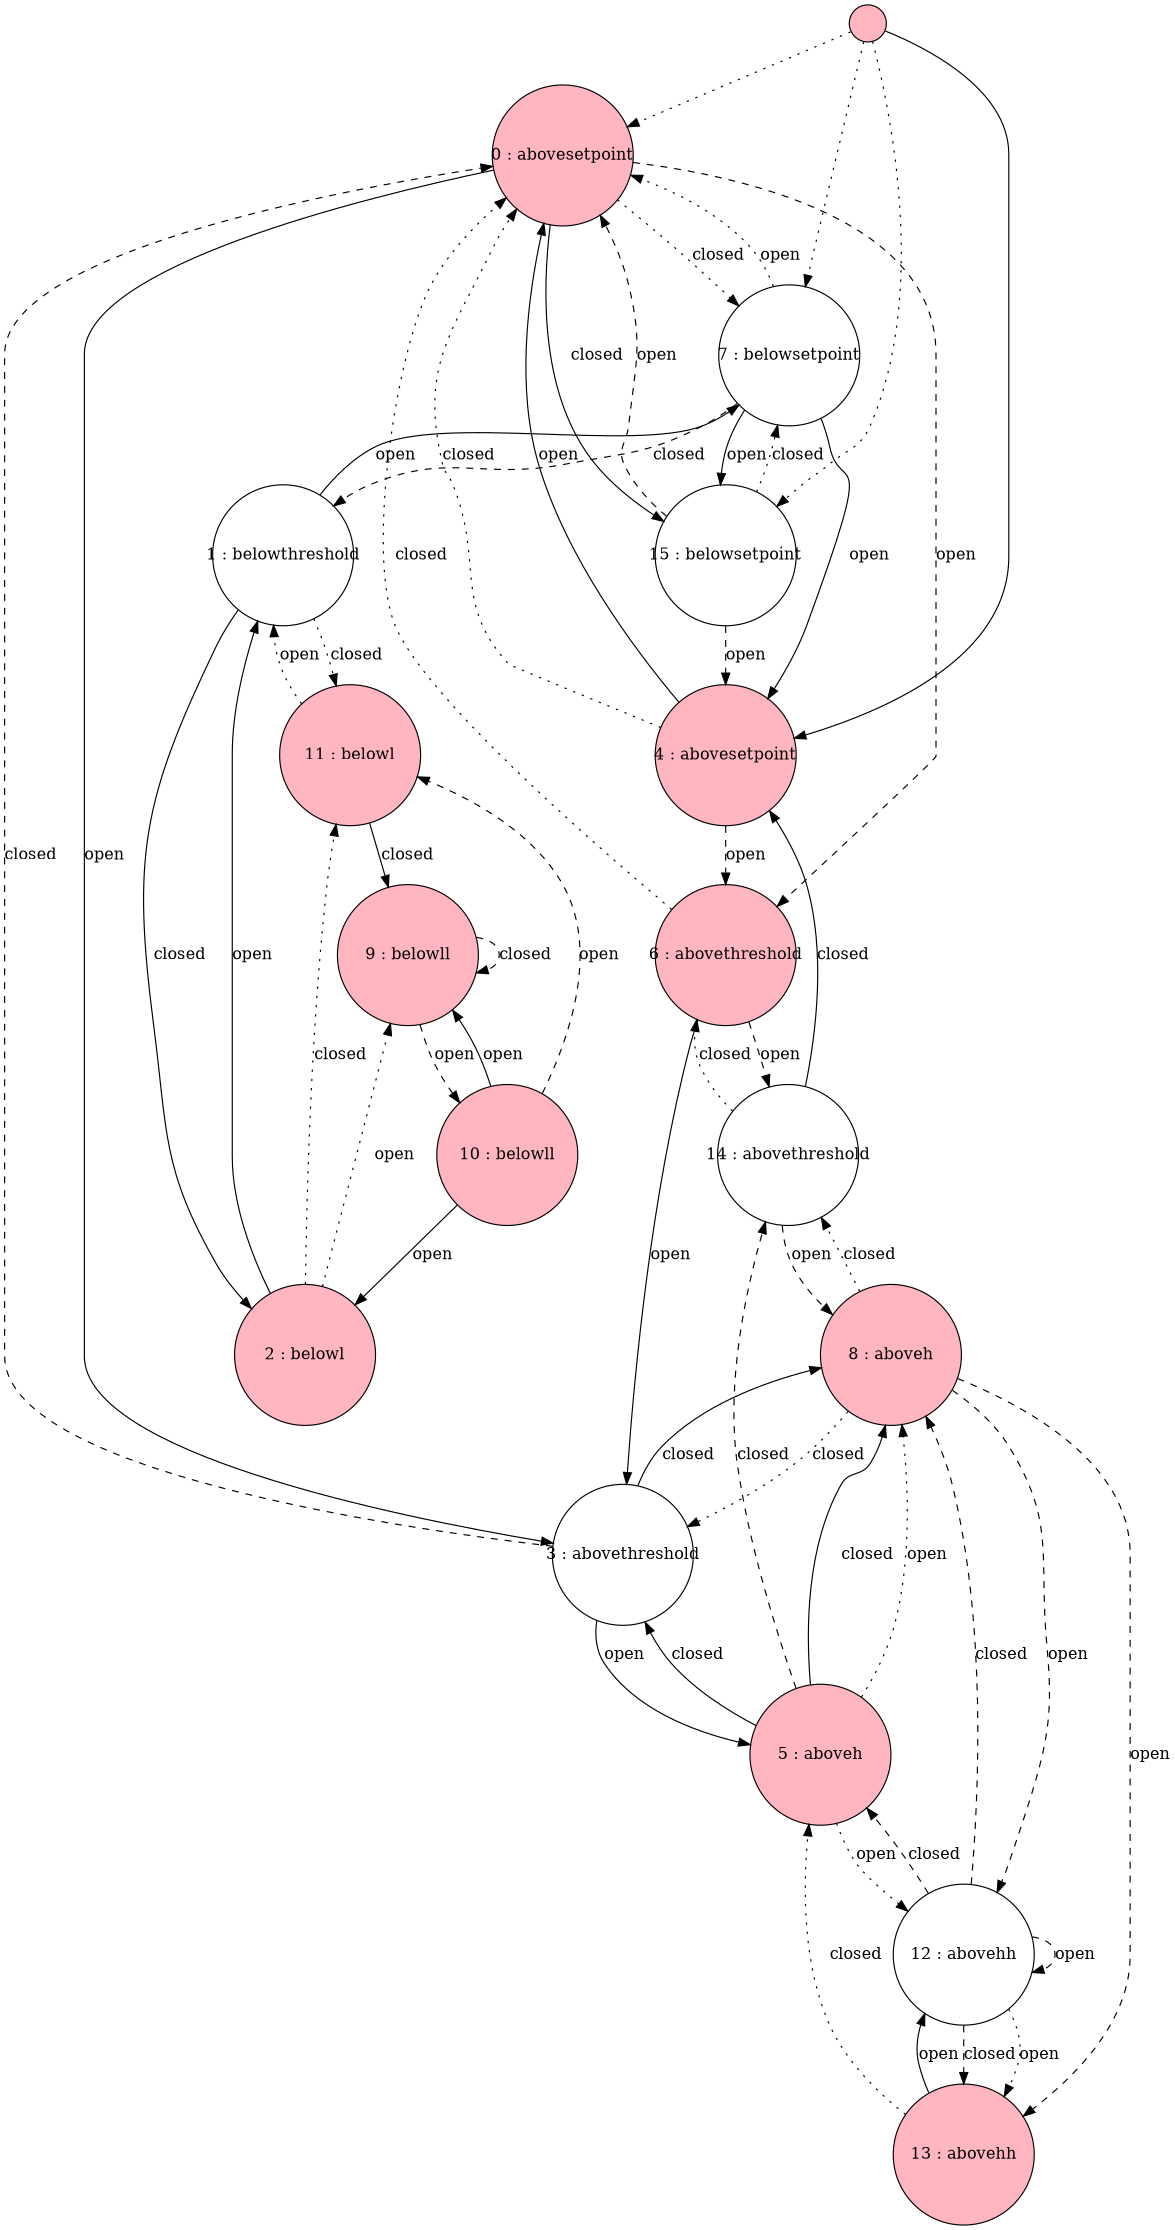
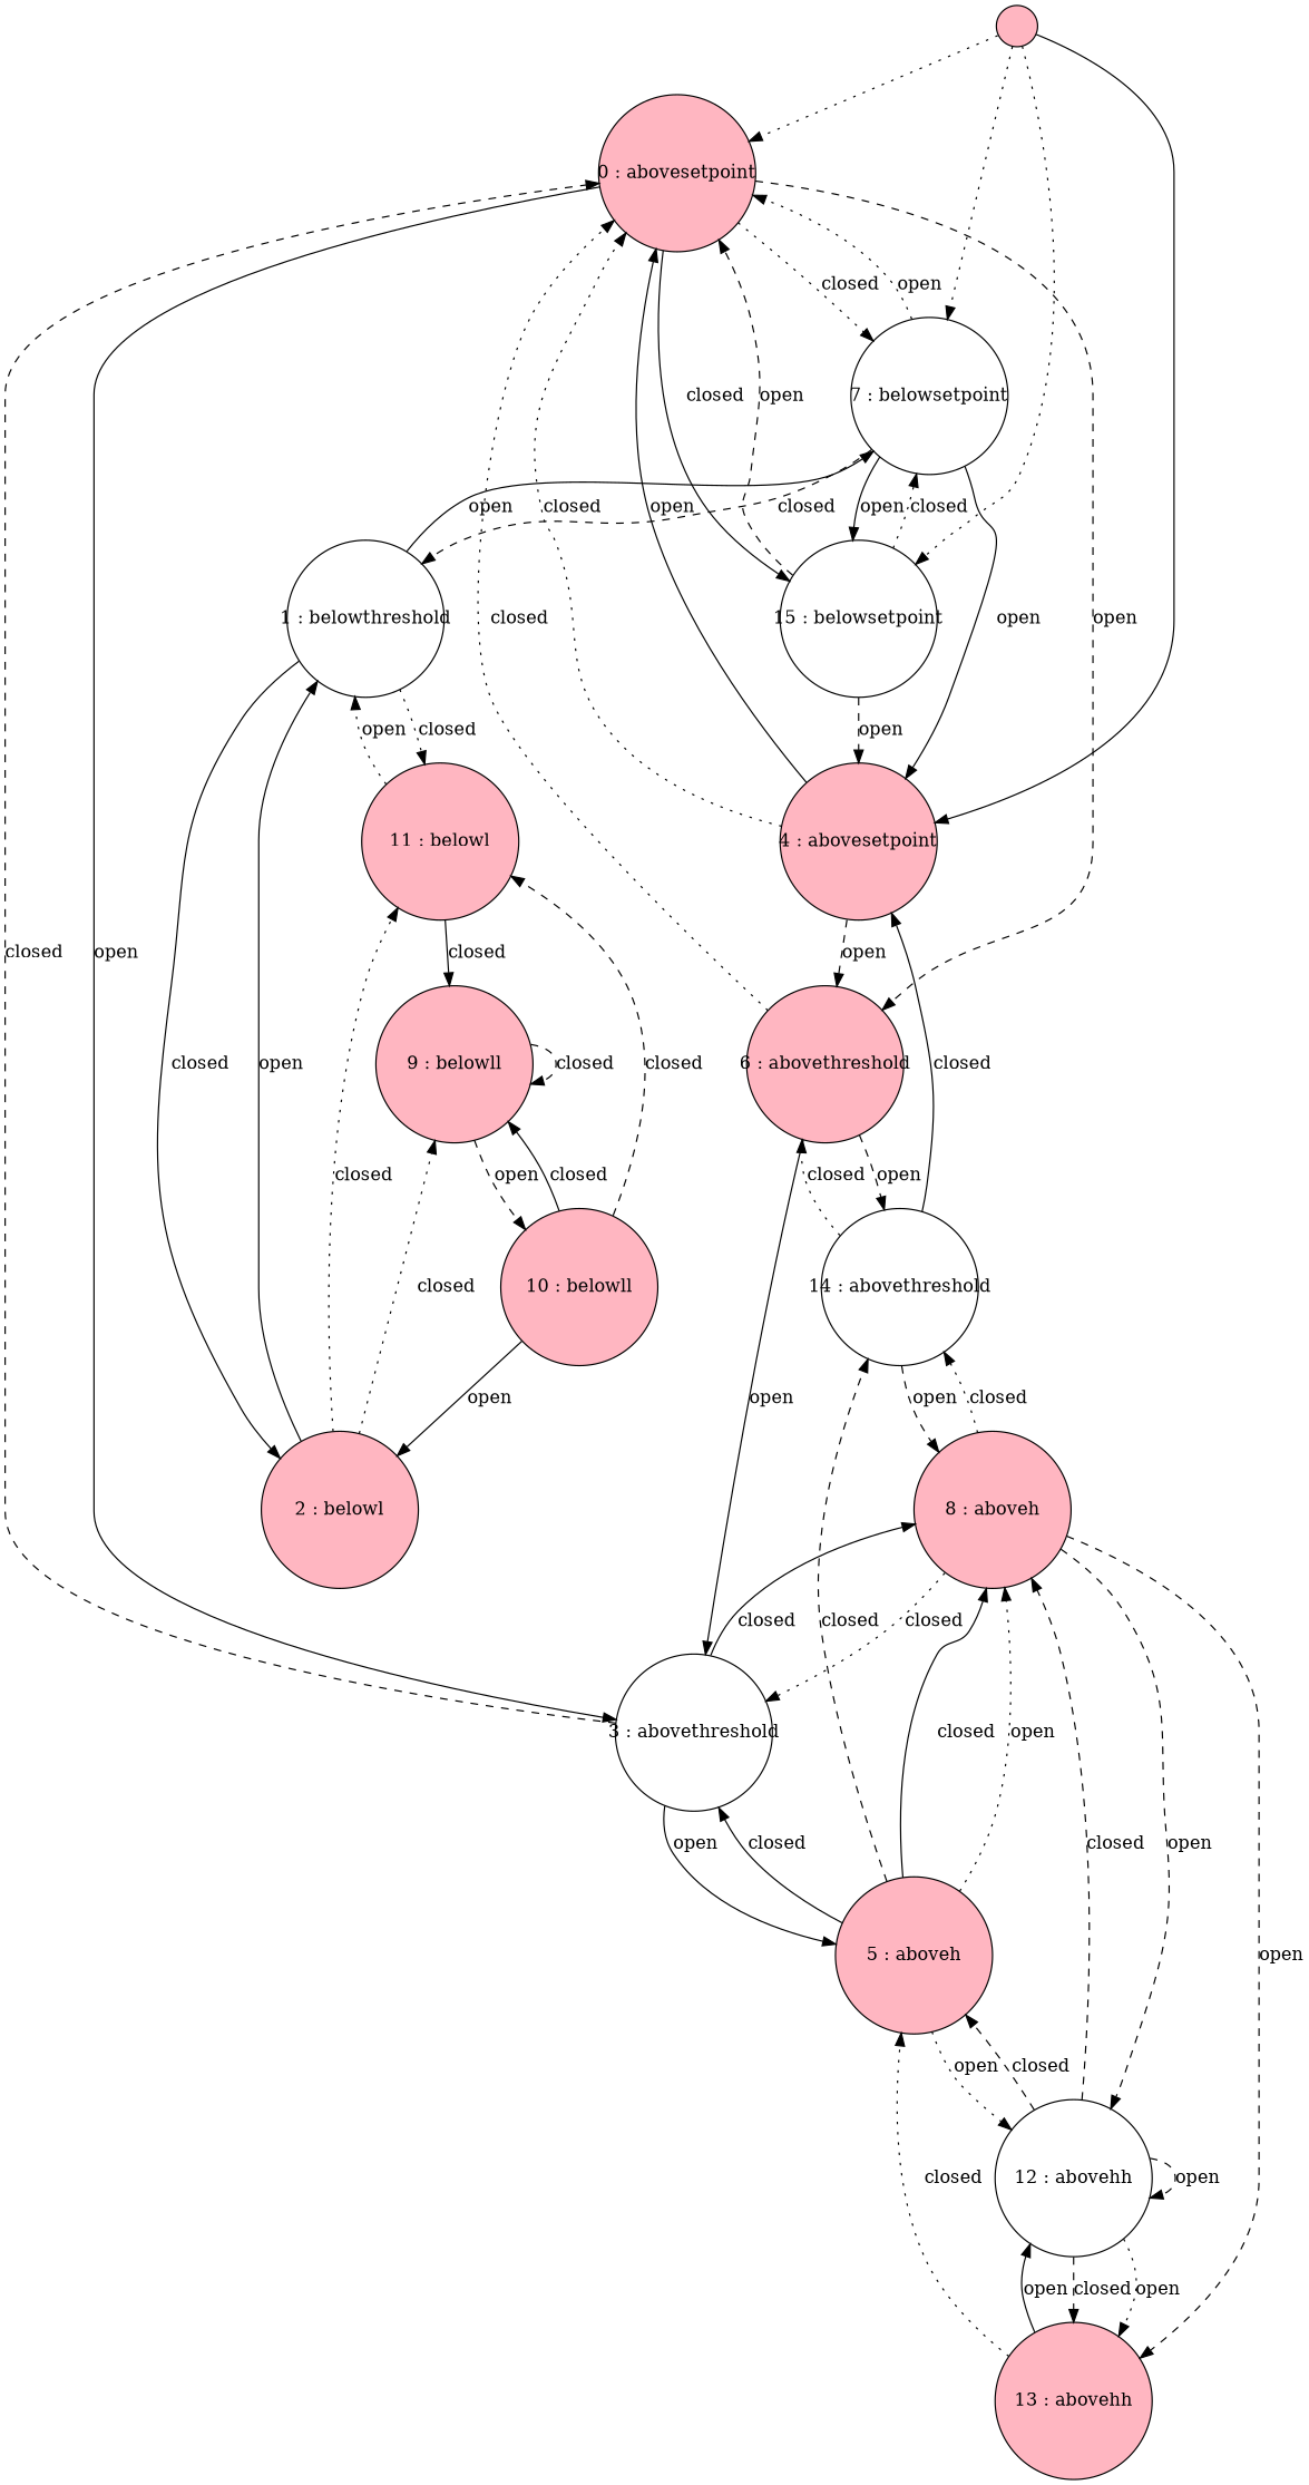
  digraph {
    node [fillcolor=lightpink shape=circle style=filled fixedsize=true]
    edge [style=dotted]
    n1 [height=0.1 label=" " width=0.1 fixedsize=""]
    n2 [height=1.7 label="0 : abovesetpoint" width=1.7]
    n3 [height=1.7 label="4 : abovesetpoint" width=1.7]
    n4 [fillcolor=white height=1.7 label="7 : belowsetpoint" width=1.7]
    n5 [fillcolor=white height=1.7 label="15 : belowsetpoint" width=1.7]
    n6 [fillcolor=white height=1.7 label="3 : abovethreshold" width=1.7]
    n7 [height=1.7 label="6 : abovethreshold" width=1.7]
    n8 [fillcolor=white height=1.7 label="1 : belowthreshold" width=1.7]
    n9 [height=1.7 label="5 : aboveh" width=1.7]
    n10 [height=1.7 label="8 : aboveh" width=1.7]
    n11 [fillcolor=white height=1.7 label="14 : abovethreshold" width=1.7]
    n12 [height=1.7 label="2 : belowl" width=1.7]
    n13 [height=1.7 label="11 : belowl" width=1.7]
    n14 [height=1.7 label="9 : belowll" width=1.7]
    n15 [height=1.7 label="10 : belowll" width=1.7]
    n16 [fillcolor=white height=1.7 label="12 : abovehh" width=1.7]
    n17 [height=1.7 label="13 : abovehh" width=1.7]
    n1 -> n2
    n1 -> n3 [style=solid]
    n1 -> n4
    n1 -> n5
    n2 -> n4 [label=closed]
    n2 -> n5 [label=closed style=solid]
    n2 -> n6 [label=open style=solid]
    n2 -> n7 [label=open style=dashed]
    n3 -> n2 [label=closed]
    n3 -> n2 [label=open style=solid]
    n3 -> n7 [label=open style=dashed]
    n4 -> n2 [label=open]
    n4 -> n3 [label=open style=solid]
    n4 -> n5 [label=open style=solid]
    n4 -> n8 [label=closed style=dashed]
    n5 -> n2 [label=open style=dashed]
    n5 -> n3 [label=open style=dashed]
    n5 -> n4 [label=closed]
    n6 -> n2 [label=closed style=dashed]
    n6 -> n9 [label=open style=solid]
    n6 -> n10 [label=closed style=solid]
    n7 -> n2 [label=closed]
    n7 -> n6 [label=open style=solid]
    n7 -> n11 [label=open style=dashed]
    n8 -> n4 [label=open style=solid]
    n8 -> n12 [label=closed style=solid]
    n8 -> n13 [label=closed]
    n9 -> n6 [label=closed style=solid]
    n9 -> n10 [label=closed style=solid]
    n9 -> n10 [label=open]
    n9 -> n11 [label=closed style=dashed]
    n9 -> n16 [label=open]
    n10 -> n6 [label=closed]
    n10 -> n11 [label=closed]
    n10 -> n16 [label=open style=dashed]
    n10 -> n17 [label=open style=dashed]
    n11 -> n3 [label=closed style=solid]
    n11 -> n7 [label=closed]
    n11 -> n10 [label=open style=dashed]
    n12 -> n8 [label=open style=solid]
    n12 -> n13 [label=closed]
-   n12 -> n14 [label=open]
+   n12 -> n14 [label=closed]
    n13 -> n8 [label=open]
    n13 -> n14 [label=closed style=solid]
    n14 -> n14 [label=closed style=dashed]
    n14 -> n15 [label=open style=dashed]
    n15 -> n12 [label=open style=solid]
-   n15 -> n13 [label=open style=dashed]
-   n15 -> n14 [label=open style=solid]
+   n15 -> n13 [label=closed style=dashed]
+   n15 -> n14 [label=closed style=solid]
    n16 -> n9 [label=closed style=dashed]
    n16 -> n10 [label=closed style=dashed]
    n16 -> n16 [label=open style=dashed]
    n16 -> n17 [label=closed style=dashed]
    n16 -> n17 [label=open]
    n17 -> n9 [label=closed]
    n17 -> n16 [label=open style=solid]
  }
